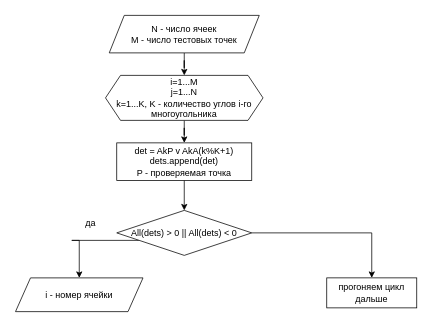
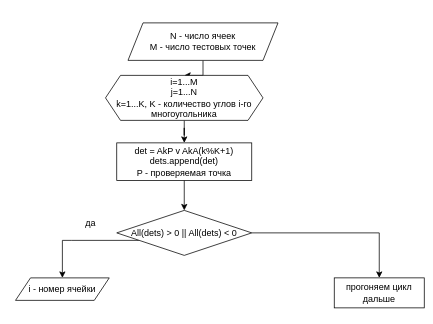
  <mxCell id="0" />
  <mxCell id="1" parent="0" />
  <mxCell id="2" value="" style="edgeStyle=orthogonalEdgeStyle;rounded=0;orthogonalLoop=1;jettySize=auto;html=1;" parent="1" source="3" target="5" edge="1"><mxGeometry relative="1" as="geometry"><mxPoint x="245" y="135" as="targetPoint" /></mxGeometry></mxCell>
- <mxCell id="3" value="N - число ячеек&lt;div&gt;M - число тестовых точек&lt;/div&gt;" style="shape=parallelogram;perimeter=parallelogramPerimeter;whiteSpace=wrap;html=1;fixedSize=1;" parent="1" vertex="1"><mxGeometry x="145" y="20" width="200" height="50" as="geometry" /></mxCell>
+ <mxCell id="3" value="N - число ячеек&lt;div&gt;M - число тестовых точек&lt;/div&gt;" style="shape=parallelogram;perimeter=parallelogramPerimeter;whiteSpace=wrap;html=1;fixedSize=1;" parent="1" vertex="1"><mxGeometry x="170" y="30" width="200" height="50" as="geometry" /></mxCell>
  <mxCell id="4" value="" style="edgeStyle=orthogonalEdgeStyle;rounded=0;orthogonalLoop=1;jettySize=auto;html=1;" parent="1" source="5" target="7" edge="1"><mxGeometry relative="1" as="geometry" /></mxCell>
  <mxCell id="5" value="i=1...M&lt;div&gt;j=1...N&lt;br&gt;&lt;div&gt;k=1...K, K - количество углов i-го многоугольника&lt;/div&gt;&lt;/div&gt;" style="shape=hexagon;perimeter=hexagonPerimeter2;whiteSpace=wrap;html=1;fixedSize=1;" parent="1" vertex="1"><mxGeometry x="140" y="100" width="210" height="60" as="geometry" /></mxCell>
  <mxCell id="6" value="" style="edgeStyle=orthogonalEdgeStyle;rounded=0;orthogonalLoop=1;jettySize=auto;html=1;" parent="1" source="7" target="10" edge="1"><mxGeometry relative="1" as="geometry" /></mxCell>
  <mxCell id="7" value="det = AkP v AkA(k%K+1)&lt;div&gt;dets.append(det)&lt;/div&gt;&lt;div&gt;P - проверяемая точка&lt;/div&gt;" style="whiteSpace=wrap;html=1;" parent="1" vertex="1"><mxGeometry x="155" y="190" width="180" height="50" as="geometry" /></mxCell>
  <mxCell id="8" value="" style="edgeStyle=orthogonalEdgeStyle;rounded=0;orthogonalLoop=1;jettySize=auto;html=1;" parent="1" source="10" target="11" edge="1"><mxGeometry relative="1" as="geometry"><mxPoint x="80" y="360" as="targetPoint" /><Array as="points"><mxPoint x="95" y="320" /><mxPoint x="95" y="320" /></Array></mxGeometry></mxCell>
  <mxCell id="9" value="" style="edgeStyle=orthogonalEdgeStyle;rounded=0;orthogonalLoop=1;jettySize=auto;html=1;" parent="1" source="10" target="13" edge="1"><mxGeometry relative="1" as="geometry"><mxPoint x="495" y="380" as="targetPoint" /></mxGeometry></mxCell>
  <mxCell id="10" value="All(dets) &amp;gt; 0 || All(dets) &amp;lt; 0" style="rhombus;whiteSpace=wrap;html=1;" parent="1" vertex="1"><mxGeometry x="155" y="280" width="180" height="60" as="geometry" /></mxCell>
- <mxCell id="11" value="i - номер ячейки" style="shape=parallelogram;perimeter=parallelogramPerimeter;whiteSpace=wrap;html=1;fixedSize=1;" parent="1" vertex="1"><mxGeometry x="20" y="370" width="170" height="45" as="geometry" /></mxCell>
+ <mxCell id="11" value="i - номер ячейки" style="shape=parallelogram;perimeter=parallelogramPerimeter;whiteSpace=wrap;html=1;fixedSize=1;" parent="1" vertex="1"><mxGeometry x="20" y="370" width="125" height="30" as="geometry" /></mxCell>
  <mxCell id="12" value="да" style="text;html=1;align=center;verticalAlign=middle;resizable=0;points=[];autosize=1;strokeColor=none;fillColor=none;" parent="1" vertex="1"><mxGeometry x="100" y="282" width="40" height="30" as="geometry" /></mxCell>
- <mxCell id="13" value="прогоняем цикл дальше" style="rounded=0;whiteSpace=wrap;html=1;" parent="1" vertex="1"><mxGeometry x="435" y="370" width="120" height="40" as="geometry" /></mxCell>
+ <mxCell id="13" value="прогоняем цикл дальше" style="rounded=0;whiteSpace=wrap;html=1;" parent="1" vertex="1"><mxGeometry x="445" y="370" width="120" height="40" as="geometry" /></mxCell>
